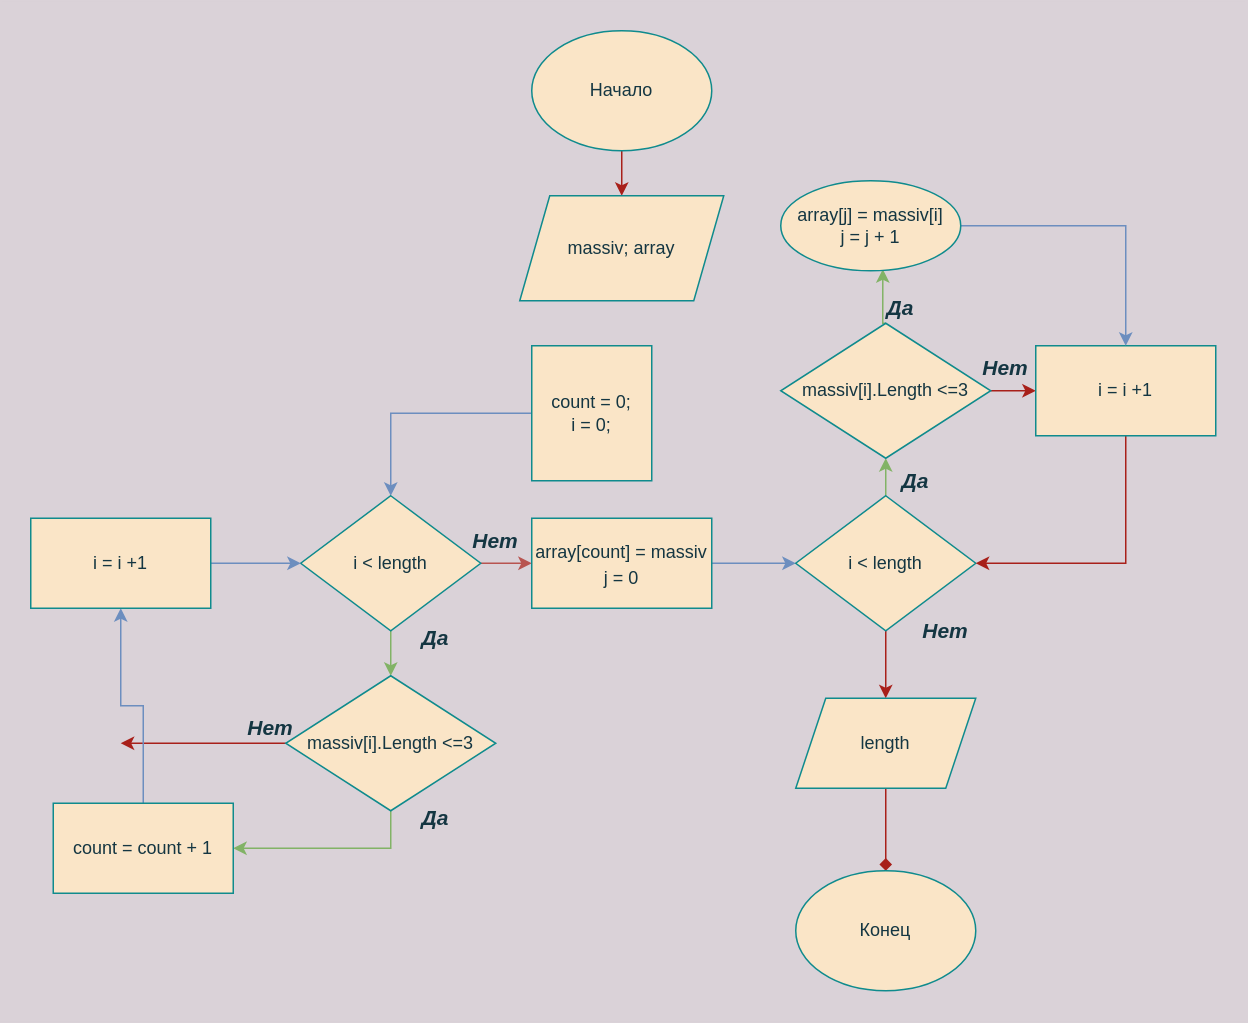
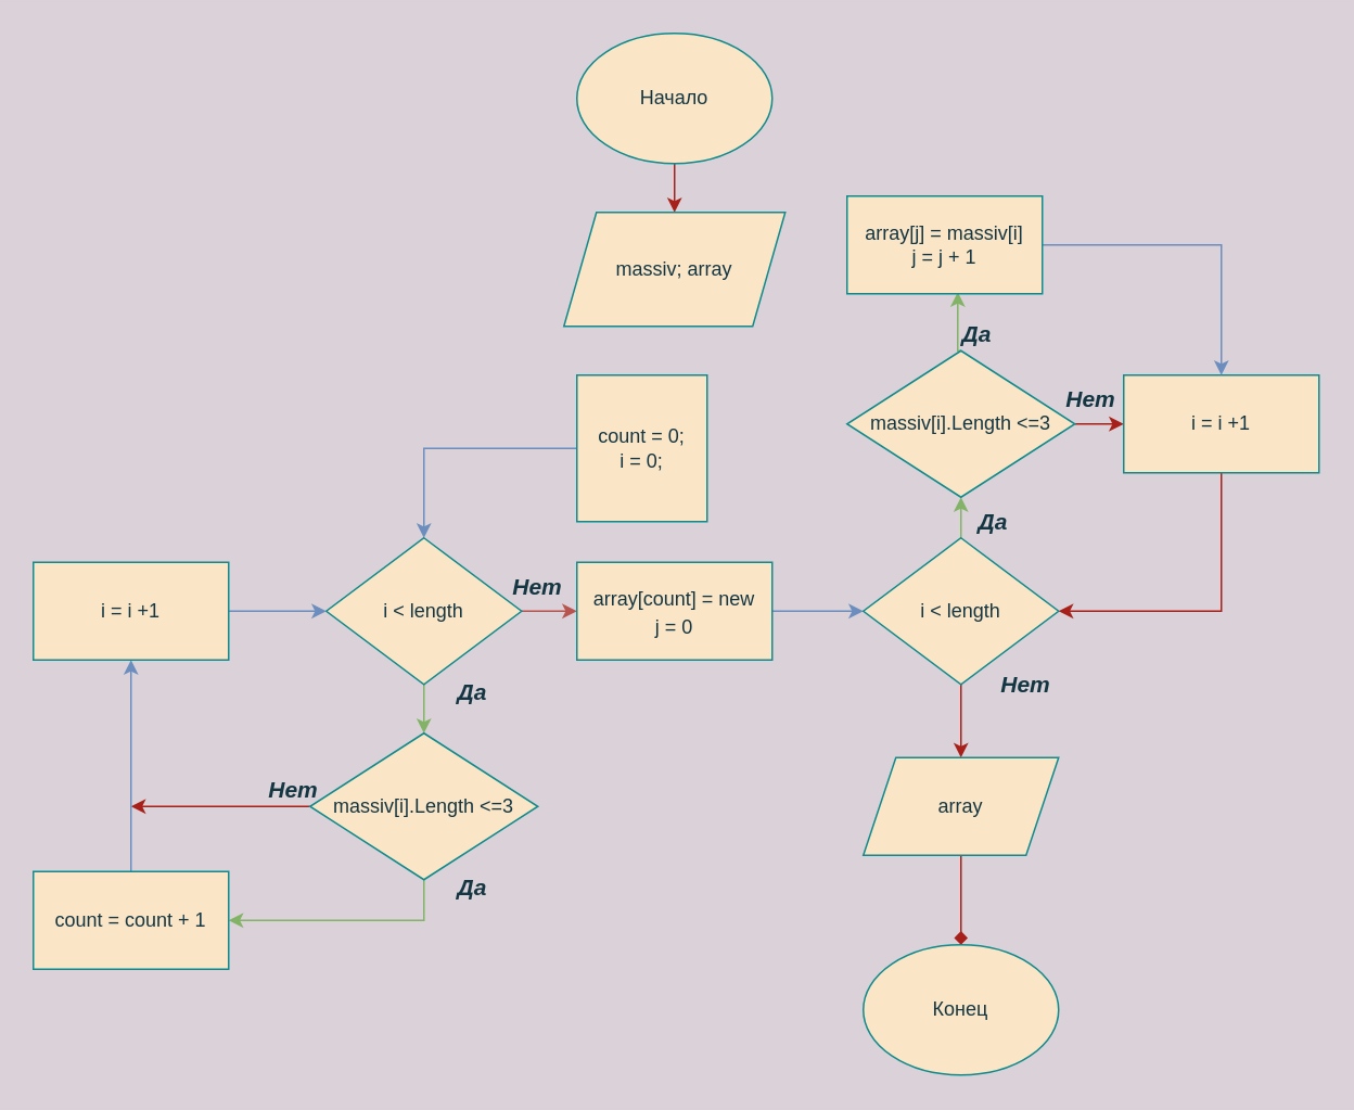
  <mxCell id="0" />
  <mxCell id="1" parent="0" />
  <mxCell id="2" style="edgeStyle=orthogonalEdgeStyle;rounded=0;orthogonalLoop=1;jettySize=auto;html=1;exitX=0.5;exitY=1;exitDx=0;exitDy=0;strokeColor=#A8201A;fontColor=#143642;fillColor=#FAE5C7;" edge="1" parent="1" source="3" target="4"><mxGeometry relative="1" as="geometry" /></mxCell>
  <mxCell id="3" value="Начало" style="ellipse;whiteSpace=wrap;html=1;strokeColor=#0F8B8D;fontColor=#143642;fillColor=#FAE5C7;" vertex="1" parent="1"><mxGeometry x="354" y="20" width="120" height="80" as="geometry" /></mxCell>
  <mxCell id="4" value="massiv; array" style="shape=parallelogram;perimeter=parallelogramPerimeter;whiteSpace=wrap;html=1;fixedSize=1;strokeColor=#0F8B8D;fontColor=#143642;fillColor=#FAE5C7;" vertex="1" parent="1"><mxGeometry x="346" y="130" width="136" height="70" as="geometry" /></mxCell>
  <mxCell id="5" style="edgeStyle=orthogonalEdgeStyle;rounded=0;orthogonalLoop=1;jettySize=auto;html=1;exitX=0;exitY=0.5;exitDx=0;exitDy=0;entryX=0.5;entryY=0;entryDx=0;entryDy=0;strokeColor=#6c8ebf;fontColor=#143642;fillColor=#dae8fc;" edge="1" parent="1" source="6" target="9"><mxGeometry relative="1" as="geometry" /></mxCell>
  <mxCell id="6" value="count = 0;&lt;br&gt;i = 0;&lt;br&gt;" style="rounded=0;whiteSpace=wrap;html=1;strokeColor=#0F8B8D;fontColor=#143642;fillColor=#FAE5C7;" vertex="1" parent="1"><mxGeometry x="354" y="230" width="80" height="90" as="geometry" /></mxCell>
  <mxCell id="7" style="edgeStyle=orthogonalEdgeStyle;rounded=0;orthogonalLoop=1;jettySize=auto;html=1;exitX=0.5;exitY=1;exitDx=0;exitDy=0;entryX=0.5;entryY=0;entryDx=0;entryDy=0;strokeColor=#82b366;fontColor=#143642;fillColor=#d5e8d4;" edge="1" parent="1" source="9" target="12"><mxGeometry relative="1" as="geometry" /></mxCell>
  <mxCell id="8" style="edgeStyle=orthogonalEdgeStyle;rounded=0;orthogonalLoop=1;jettySize=auto;html=1;exitX=1;exitY=0.5;exitDx=0;exitDy=0;entryX=0;entryY=0.5;entryDx=0;entryDy=0;strokeColor=#b85450;fontSize=14;fontColor=#143642;fillColor=#f8cecc;" edge="1" parent="1" source="9" target="21"><mxGeometry relative="1" as="geometry" /></mxCell>
  <mxCell id="9" value="i &amp;lt; length" style="rhombus;whiteSpace=wrap;html=1;strokeColor=#0F8B8D;fontColor=#143642;fillColor=#FAE5C7;" vertex="1" parent="1"><mxGeometry x="200" y="330" width="120" height="90" as="geometry" /></mxCell>
  <mxCell id="10" style="edgeStyle=orthogonalEdgeStyle;rounded=0;orthogonalLoop=1;jettySize=auto;html=1;exitX=0.5;exitY=1;exitDx=0;exitDy=0;entryX=1;entryY=0.5;entryDx=0;entryDy=0;strokeColor=#82b366;fontColor=#143642;fillColor=#d5e8d4;" edge="1" parent="1" source="12" target="14"><mxGeometry relative="1" as="geometry" /></mxCell>
  <mxCell id="11" style="edgeStyle=orthogonalEdgeStyle;rounded=0;orthogonalLoop=1;jettySize=auto;html=1;exitX=0;exitY=0.5;exitDx=0;exitDy=0;strokeColor=#A8201A;fontColor=#143642;fillColor=#FAE5C7;" edge="1" parent="1" source="12"><mxGeometry relative="1" as="geometry"><mxPoint x="80" y="495" as="targetPoint" /></mxGeometry></mxCell>
  <mxCell id="12" value="massiv[i].Length &amp;lt;=3" style="rhombus;whiteSpace=wrap;html=1;strokeColor=#0F8B8D;fontColor=#143642;fillColor=#FAE5C7;" vertex="1" parent="1"><mxGeometry x="190" y="450" width="140" height="90" as="geometry" /></mxCell>
  <mxCell id="13" style="edgeStyle=orthogonalEdgeStyle;rounded=0;orthogonalLoop=1;jettySize=auto;html=1;exitX=0.5;exitY=0;exitDx=0;exitDy=0;entryX=0.5;entryY=1;entryDx=0;entryDy=0;strokeColor=#6c8ebf;fontColor=#143642;fillColor=#dae8fc;" edge="1" parent="1" source="14" target="16"><mxGeometry relative="1" as="geometry" /></mxCell>
- <mxCell id="14" value="count = count + 1" style="rounded=0;whiteSpace=wrap;html=1;strokeColor=#0F8B8D;fontColor=#143642;fillColor=#FAE5C7;" vertex="1" parent="1"><mxGeometry x="35" y="535" width="120" height="60" as="geometry" /></mxCell>
+ <mxCell id="14" value="count = count + 1" style="rounded=0;whiteSpace=wrap;html=1;strokeColor=#0F8B8D;fontColor=#143642;fillColor=#FAE5C7;" vertex="1" parent="1"><mxGeometry x="20" y="535" width="120" height="60" as="geometry" /></mxCell>
  <mxCell id="15" style="edgeStyle=orthogonalEdgeStyle;rounded=0;orthogonalLoop=1;jettySize=auto;html=1;exitX=1;exitY=0.5;exitDx=0;exitDy=0;entryX=0;entryY=0.5;entryDx=0;entryDy=0;strokeColor=#6c8ebf;fontColor=#143642;fillColor=#dae8fc;" edge="1" parent="1" source="16" target="9"><mxGeometry relative="1" as="geometry" /></mxCell>
  <mxCell id="16" value="i = i +1" style="rounded=0;whiteSpace=wrap;html=1;strokeColor=#0F8B8D;fontColor=#143642;fillColor=#FAE5C7;" vertex="1" parent="1"><mxGeometry x="20" y="345" width="120" height="60" as="geometry" /></mxCell>
  <mxCell id="17" value="Да" style="text;html=1;strokeColor=none;fillColor=none;align=center;verticalAlign=middle;whiteSpace=wrap;rounded=0;fontColor=#143642;fontSize=14;fontStyle=3" vertex="1" parent="1"><mxGeometry x="260" y="410" width="60" height="30" as="geometry" /></mxCell>
  <mxCell id="18" value="Нет" style="text;html=1;strokeColor=none;fillColor=none;align=center;verticalAlign=middle;whiteSpace=wrap;rounded=0;fontColor=#143642;fontStyle=3;fontSize=14;" vertex="1" parent="1"><mxGeometry x="150" y="470" width="60" height="30" as="geometry" /></mxCell>
  <mxCell id="19" value="Да" style="text;html=1;strokeColor=none;fillColor=none;align=center;verticalAlign=middle;whiteSpace=wrap;rounded=0;fontColor=#143642;fontSize=14;fontStyle=3" vertex="1" parent="1"><mxGeometry x="260" y="530" width="60" height="30" as="geometry" /></mxCell>
  <mxCell id="20" style="edgeStyle=orthogonalEdgeStyle;rounded=0;orthogonalLoop=1;jettySize=auto;html=1;exitX=1;exitY=0.5;exitDx=0;exitDy=0;entryX=0;entryY=0.5;entryDx=0;entryDy=0;strokeColor=#6c8ebf;fontSize=12;fontColor=#143642;fillColor=#dae8fc;" edge="1" parent="1" source="21" target="24"><mxGeometry relative="1" as="geometry" /></mxCell>
- <mxCell id="21" value="&lt;font style=&quot;font-size: 12px;&quot;&gt;array[count] = massiv&lt;br&gt;j = 0&lt;br&gt;&lt;/font&gt;" style="rounded=0;whiteSpace=wrap;html=1;strokeColor=#0F8B8D;fontSize=14;fontColor=#143642;fillColor=#FAE5C7;" vertex="1" parent="1"><mxGeometry x="354" y="345" width="120" height="60" as="geometry" /></mxCell>
+ <mxCell id="21" value="&lt;font style=&quot;font-size: 12px;&quot;&gt;array[count] = new&lt;br&gt;j = 0&lt;br&gt;&lt;/font&gt;" style="rounded=0;whiteSpace=wrap;html=1;strokeColor=#0F8B8D;fontSize=14;fontColor=#143642;fillColor=#FAE5C7;" vertex="1" parent="1"><mxGeometry x="354" y="345" width="120" height="60" as="geometry" /></mxCell>
  <mxCell id="22" style="edgeStyle=orthogonalEdgeStyle;rounded=0;orthogonalLoop=1;jettySize=auto;html=1;exitX=0.5;exitY=0;exitDx=0;exitDy=0;strokeColor=#82b366;fontSize=12;fontColor=#143642;fillColor=#d5e8d4;" edge="1" parent="1" source="24" target="27"><mxGeometry relative="1" as="geometry" /></mxCell>
  <mxCell id="23" style="edgeStyle=orthogonalEdgeStyle;rounded=0;orthogonalLoop=1;jettySize=auto;html=1;exitX=0.5;exitY=1;exitDx=0;exitDy=0;entryX=0.5;entryY=0;entryDx=0;entryDy=0;strokeColor=#A8201A;fontSize=12;fontColor=#143642;fillColor=#FAE5C7;" edge="1" parent="1" source="24" target="38"><mxGeometry relative="1" as="geometry" /></mxCell>
  <mxCell id="24" value="i &amp;lt; length" style="rhombus;whiteSpace=wrap;html=1;strokeColor=#0F8B8D;fontColor=#143642;fillColor=#FAE5C7;" vertex="1" parent="1"><mxGeometry x="530" y="330" width="120" height="90" as="geometry" /></mxCell>
  <mxCell id="25" style="edgeStyle=orthogonalEdgeStyle;rounded=0;orthogonalLoop=1;jettySize=auto;html=1;exitX=0.5;exitY=0;exitDx=0;exitDy=0;entryX=0.567;entryY=0.983;entryDx=0;entryDy=0;entryPerimeter=0;strokeColor=#82b366;fontSize=12;fontColor=#143642;fillColor=#d5e8d4;" edge="1" parent="1" source="27" target="31"><mxGeometry relative="1" as="geometry" /></mxCell>
  <mxCell id="26" style="edgeStyle=orthogonalEdgeStyle;rounded=0;orthogonalLoop=1;jettySize=auto;html=1;exitX=1;exitY=0.5;exitDx=0;exitDy=0;entryX=0;entryY=0.5;entryDx=0;entryDy=0;strokeColor=#A8201A;fontSize=12;fontColor=#143642;fillColor=#FAE5C7;" edge="1" parent="1" source="27" target="29"><mxGeometry relative="1" as="geometry" /></mxCell>
  <mxCell id="27" value="massiv[i].Length &amp;lt;=3" style="rhombus;whiteSpace=wrap;html=1;strokeColor=#0F8B8D;fontColor=#143642;fillColor=#FAE5C7;" vertex="1" parent="1"><mxGeometry x="520" y="215" width="140" height="90" as="geometry" /></mxCell>
  <mxCell id="28" style="edgeStyle=orthogonalEdgeStyle;rounded=0;orthogonalLoop=1;jettySize=auto;html=1;exitX=0.5;exitY=1;exitDx=0;exitDy=0;entryX=1;entryY=0.5;entryDx=0;entryDy=0;strokeColor=#A8201A;fontSize=12;fontColor=#143642;fillColor=#FAE5C7;" edge="1" parent="1" source="29" target="24"><mxGeometry relative="1" as="geometry" /></mxCell>
  <mxCell id="29" value="i = i +1" style="rounded=0;whiteSpace=wrap;html=1;strokeColor=#0F8B8D;fontSize=12;fontColor=#143642;fillColor=#FAE5C7;" vertex="1" parent="1"><mxGeometry x="690" y="230" width="120" height="60" as="geometry" /></mxCell>
  <mxCell id="30" style="edgeStyle=orthogonalEdgeStyle;rounded=0;orthogonalLoop=1;jettySize=auto;html=1;exitX=1;exitY=0.5;exitDx=0;exitDy=0;entryX=0.5;entryY=0;entryDx=0;entryDy=0;strokeColor=#6c8ebf;fontSize=12;fontColor=#143642;fillColor=#dae8fc;" edge="1" parent="1" source="31" target="29"><mxGeometry relative="1" as="geometry" /></mxCell>
- <mxCell id="31" value="array[j] = massiv[i]&lt;br&gt;j = j + 1" style="ellipse;whiteSpace=wrap;html=1;strokeColor=#0F8B8D;fontSize=12;fontColor=#143642;fillColor=#FAE5C7;" vertex="1" parent="1"><mxGeometry x="520" y="120" width="120" height="60" as="geometry" /></mxCell>
+ <mxCell id="31" value="array[j] = massiv[i]&lt;br&gt;j = j + 1" style="rounded=0;whiteSpace=wrap;html=1;strokeColor=#0F8B8D;fontSize=12;fontColor=#143642;fillColor=#FAE5C7;" vertex="1" parent="1"><mxGeometry x="520" y="120" width="120" height="60" as="geometry" /></mxCell>
  <mxCell id="32" value="Да" style="text;html=1;strokeColor=none;fillColor=none;align=center;verticalAlign=middle;whiteSpace=wrap;rounded=0;fontColor=#143642;fontSize=14;fontStyle=3" vertex="1" parent="1"><mxGeometry x="580" y="305" width="60" height="30" as="geometry" /></mxCell>
  <mxCell id="33" value="Да" style="text;html=1;strokeColor=none;fillColor=none;align=center;verticalAlign=middle;whiteSpace=wrap;rounded=0;fontColor=#143642;fontSize=14;fontStyle=3" vertex="1" parent="1"><mxGeometry x="570" y="190" width="60" height="30" as="geometry" /></mxCell>
  <mxCell id="34" value="Нет" style="text;html=1;strokeColor=none;fillColor=none;align=center;verticalAlign=middle;whiteSpace=wrap;rounded=0;fontColor=#143642;fontStyle=3;fontSize=14;" vertex="1" parent="1"><mxGeometry x="300" y="345" width="60" height="30" as="geometry" /></mxCell>
  <mxCell id="35" value="Нет" style="text;html=1;strokeColor=none;fillColor=none;align=center;verticalAlign=middle;whiteSpace=wrap;rounded=0;fontColor=#143642;fontStyle=3;fontSize=14;" vertex="1" parent="1"><mxGeometry x="640" y="230" width="60" height="30" as="geometry" /></mxCell>
  <mxCell id="36" value="Нет" style="text;html=1;strokeColor=none;fillColor=none;align=center;verticalAlign=middle;whiteSpace=wrap;rounded=0;fontColor=#143642;fontStyle=3;fontSize=14;" vertex="1" parent="1"><mxGeometry x="600" y="405" width="60" height="30" as="geometry" /></mxCell>
  <mxCell id="37" style="edgeStyle=orthogonalEdgeStyle;rounded=0;orthogonalLoop=1;jettySize=auto;html=1;exitX=0.5;exitY=1;exitDx=0;exitDy=0;entryX=0.5;entryY=0;entryDx=0;entryDy=0;strokeColor=#A8201A;fontSize=12;fontColor=#143642;fillColor=#FAE5C7;endArrow=diamond;" edge="1" parent="1" source="38" target="39"><mxGeometry relative="1" as="geometry" /></mxCell>
- <mxCell id="38" value="length" style="shape=parallelogram;perimeter=parallelogramPerimeter;whiteSpace=wrap;html=1;fixedSize=1;strokeColor=#0F8B8D;fontSize=12;fontColor=#143642;fillColor=#FAE5C7;" vertex="1" parent="1"><mxGeometry x="530" y="465" width="120" height="60" as="geometry" /></mxCell>
+ <mxCell id="38" value="array" style="shape=parallelogram;perimeter=parallelogramPerimeter;whiteSpace=wrap;html=1;fixedSize=1;strokeColor=#0F8B8D;fontSize=12;fontColor=#143642;fillColor=#FAE5C7;" vertex="1" parent="1"><mxGeometry x="530" y="465" width="120" height="60" as="geometry" /></mxCell>
  <mxCell id="39" value="Конец" style="ellipse;whiteSpace=wrap;html=1;strokeColor=#0F8B8D;fontSize=12;fontColor=#143642;fillColor=#FAE5C7;" vertex="1" parent="1"><mxGeometry x="530" y="580" width="120" height="80" as="geometry" /></mxCell>
